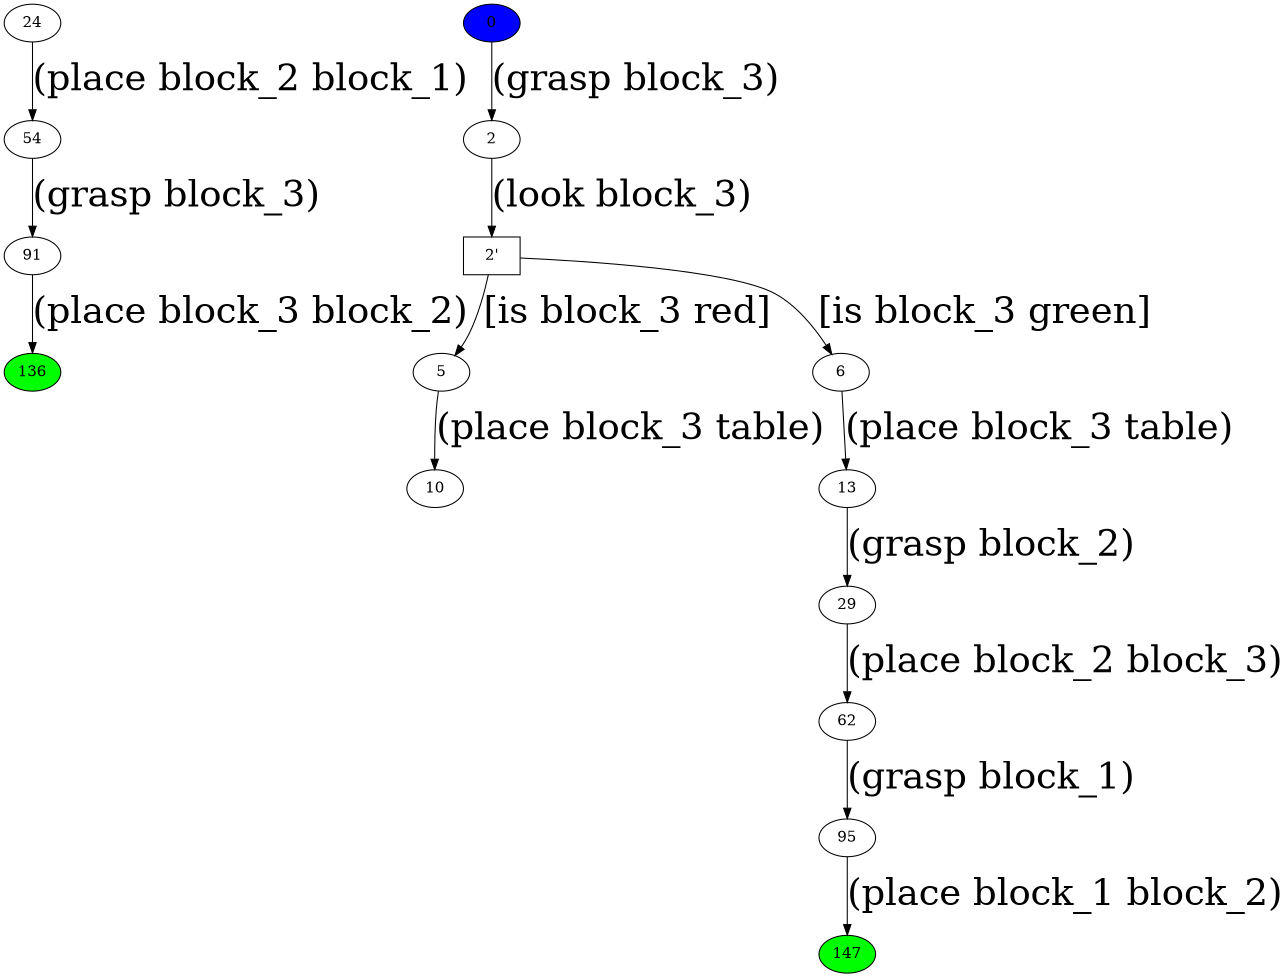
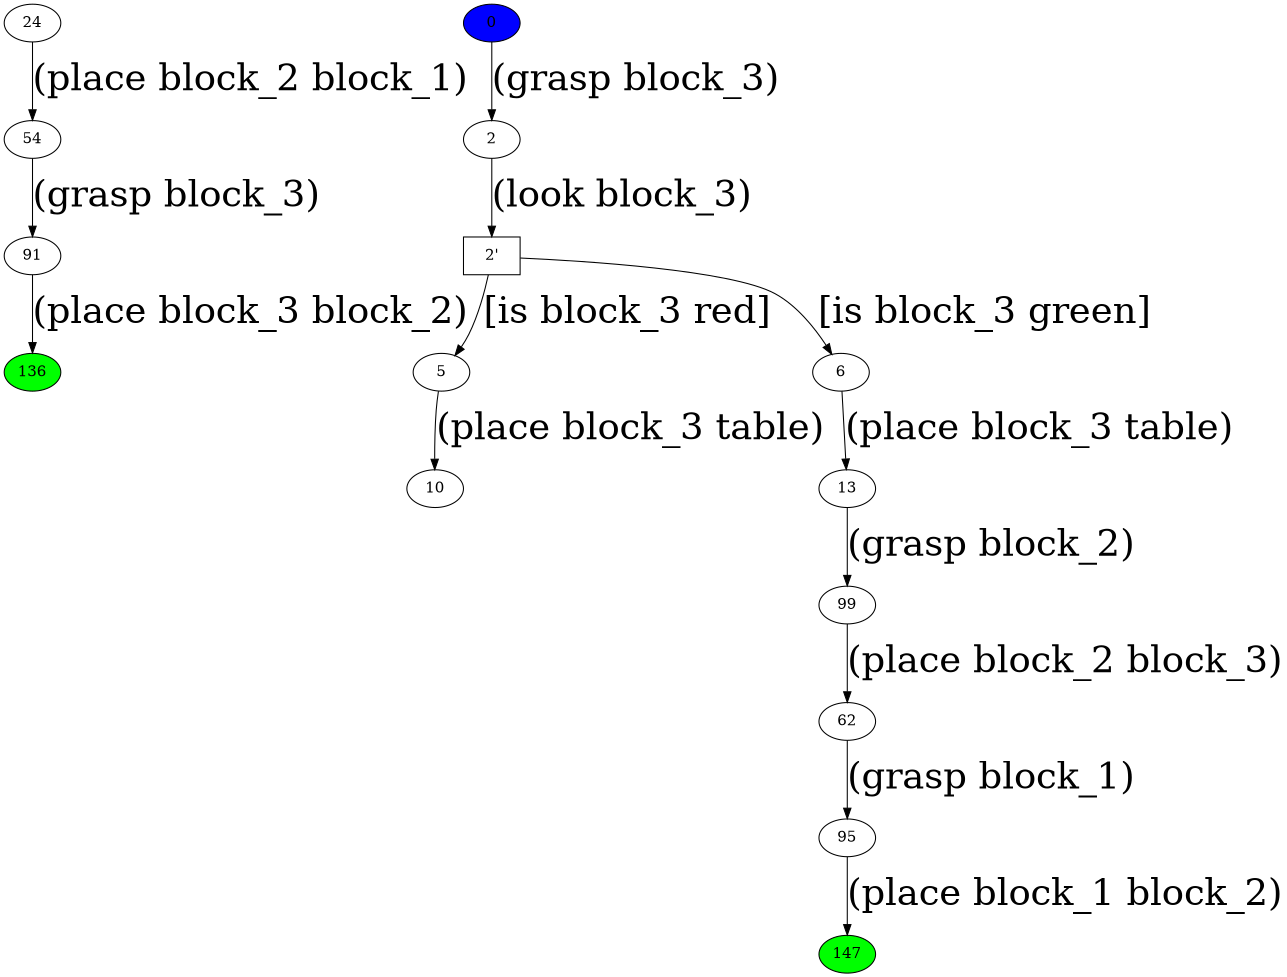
  digraph {
    node [margin=0]
    edge [fontsize=35]
    136 [fillcolor=green style=filled]
    147 [fillcolor=green style=filled]
    0 [fillcolor=blue style=filled]
    2
    "2'" [shape=box]
    5
    6
    10
    13
    24
    54
    91
-   29
+   29 [label=99]
    62
    n15 [label=95]
    0 -> 2 [label="(grasp block_3)"]
    2 -> "2'" [label="(look block_3)"]
    "2'" -> 5 [label="[is block_3 red]"]
    "2'" -> 6 [label="[is block_3 green]"]
    5 -> 10 [label="(place block_3 table)"]
    6 -> 13 [label="(place block_3 table)"]
    13 -> 29 [label="(grasp block_2)"]
    24 -> 54 [label="(place block_2 block_1)"]
    54 -> 91 [label="(grasp block_3)"]
    91 -> 136 [label="(place block_3 block_2)"]
    29 -> 62 [label="(place block_2 block_3)"]
    62 -> n15 [label="(grasp block_1)"]
    n15 -> 147 [label="(place block_1 block_2)"]
  }
